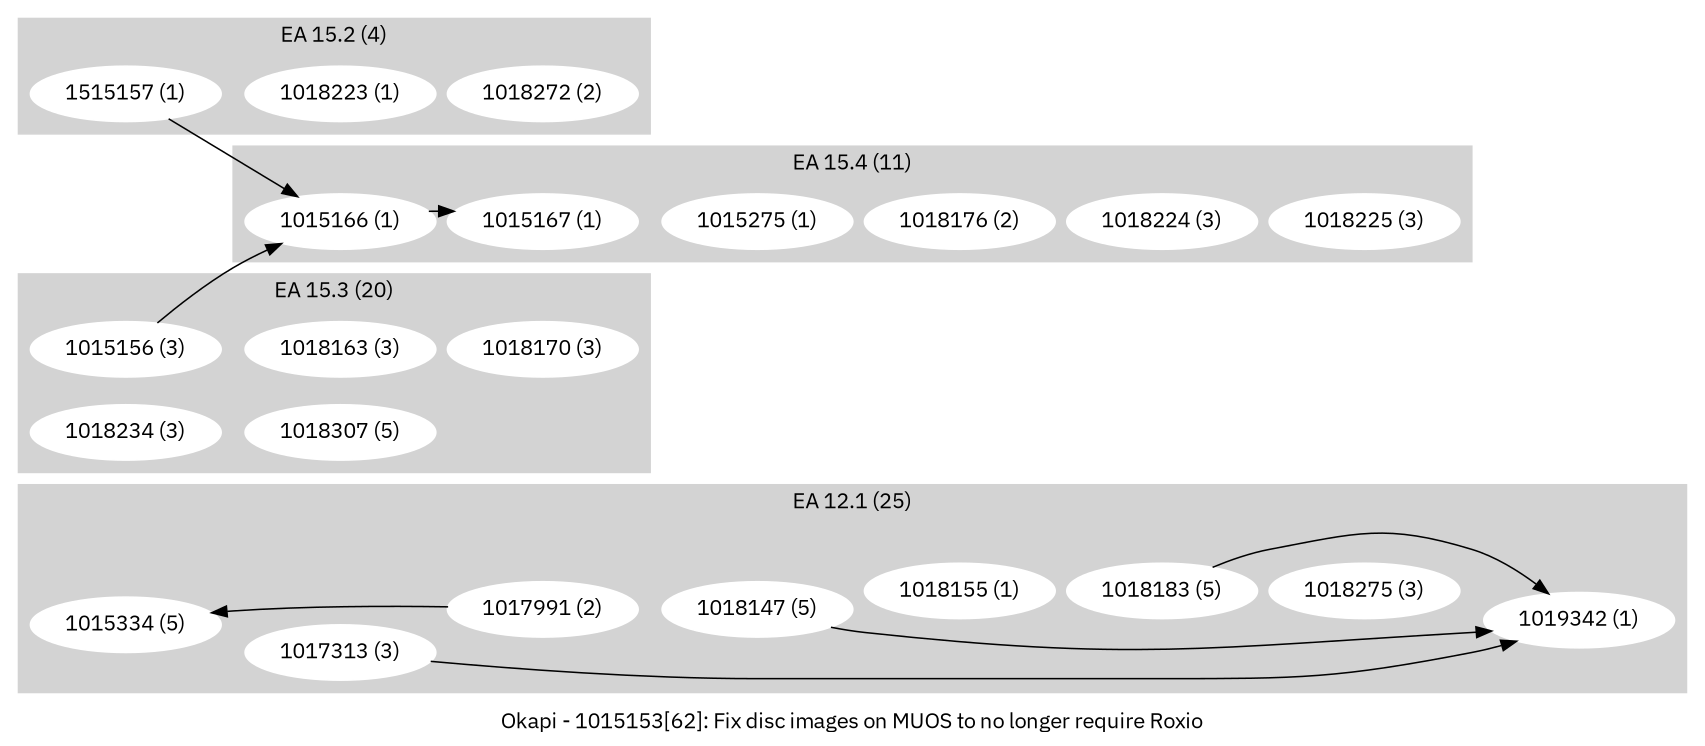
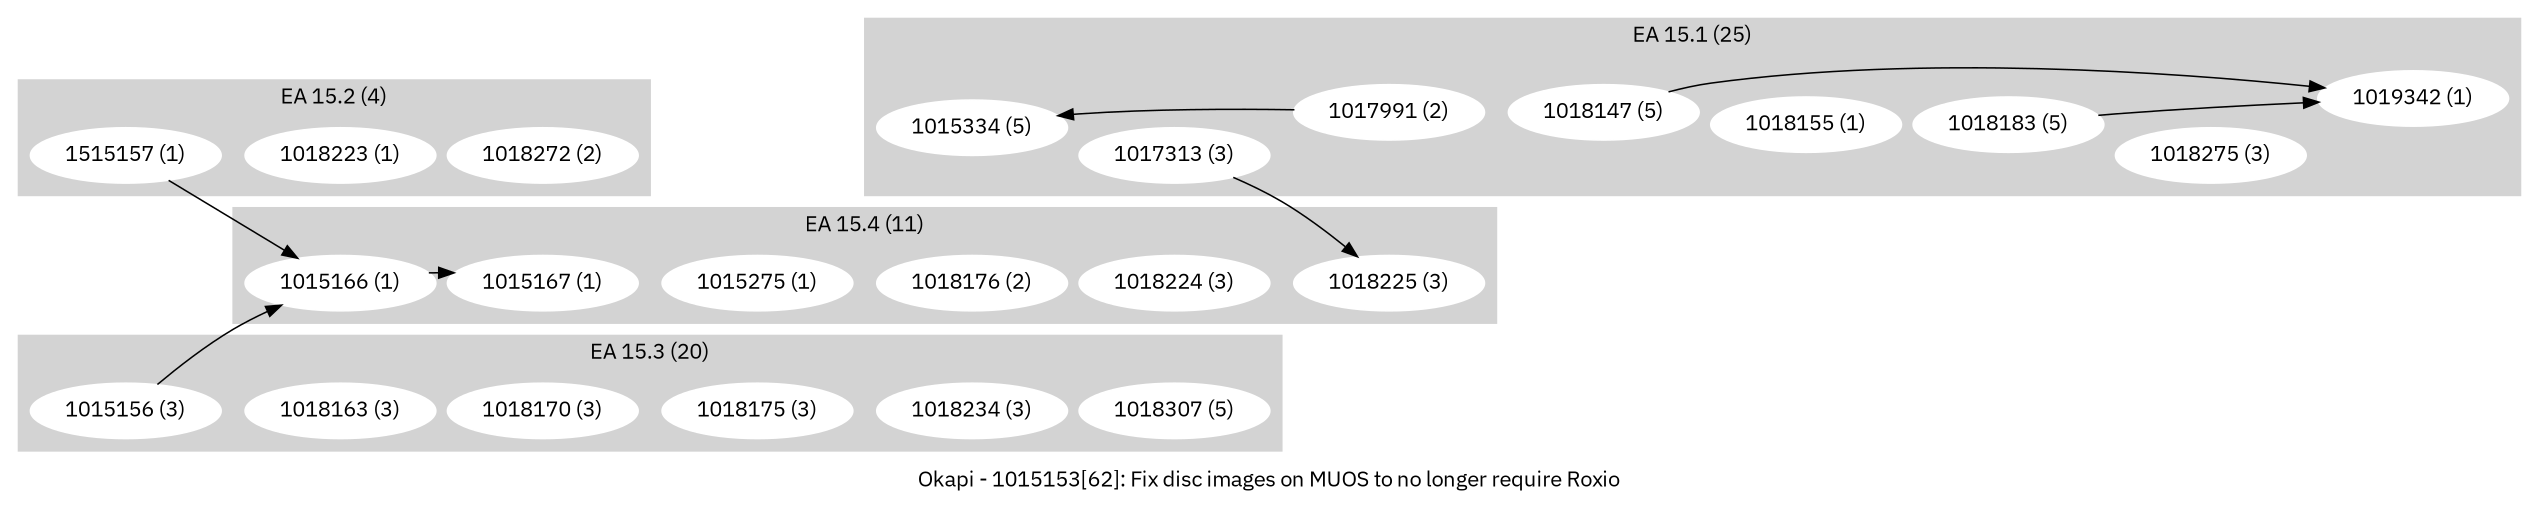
  digraph {
    fontname="IBM Plex Sans"
    label="Okapi - 1015153[62]: Fix disc images on MUOS to no longer require Roxio"
    rankdir=LR
    ranksep=.1
    node [color=white fontname="IBM Plex Sans" style=filled]
    edge [fontname="IBM Plex Sans" style=invis]
    "1015334 (5)"
    "1017313 (3)"
    "1017991 (2)"
    "1018147 (5)"
    "1018155 (1)"
    "1018183 (5)"
    "1018275 (3)"
    "1019342 (1)"
    n9 [label="1515157 (1)"]
    "1018223 (1)"
    n11 [label="1018272 (2)"]
    "1015156 (3)"
    "1018163 (3)"
    "1018170 (3)"
+   "1018175 (3)"
    "1018234 (3)"
    "1018307 (5)"
    "1015166 (1)"
    "1015167 (1)"
    "1015275 (1)"
    "1018176 (2)"
    "1018224 (3)"
    "1018225 (3)"
    subgraph cluster_1 {
      color=lightgrey
-     label="EA 12.1 (25)"
+     label="EA 15.1 (25)"
      style=filled
      "1015334 (5)"
      "1017313 (3)"
      "1017991 (2)"
      "1018147 (5)"
      "1018155 (1)"
      "1018183 (5)"
      "1018275 (3)"
      "1019342 (1)"
    }
    subgraph cluster_2 {
      color=lightgrey
      label="EA 15.2 (4)"
      style=filled
      n9
      "1018223 (1)"
      n11
    }
    subgraph cluster_3 {
      color=lightgrey
      label="EA 15.3 (20)"
      style=filled
      "1015156 (3)"
      "1018163 (3)"
      "1018170 (3)"
+     "1018175 (3)"
      "1018234 (3)"
      "1018307 (5)"
    }
    subgraph cluster_4 {
      color=lightgrey
      label="EA 15.4 (11)"
      style=filled
      "1015166 (1)"
      "1015167 (1)"
      "1015275 (1)"
      "1018176 (2)"
      "1018224 (3)"
      "1018225 (3)"
    }
    "1015334 (5)" -> "1017313 (3)"
    "1017313 (3)" -> "1017991 (2)"
-   "1017313 (3)" -> "1019342 (1)" [style=""]
+   "1017313 (3)" -> "1018225 (3)" [style=""]
    "1017991 (2)" -> "1015334 (5)" [style=""]
    "1017991 (2)" -> "1018147 (5)"
    "1018147 (5)" -> "1018155 (1)"
    "1018147 (5)" -> "1019342 (1)" [style=""]
    "1018155 (1)" -> "1018183 (5)"
    "1018183 (5)" -> "1018275 (3)"
    "1018183 (5)" -> "1019342 (1)" [style=""]
    "1018275 (3)" -> "1019342 (1)"
    n9 -> "1018223 (1)"
    n9 -> "1015166 (1)" [style=""]
    "1018223 (1)" -> n11
    "1015156 (3)" -> "1018163 (3)"
    "1015156 (3)" -> "1015166 (1)" [style=""]
    "1018163 (3)" -> "1018170 (3)"
+   "1018170 (3)" -> "1018175 (3)"
+   "1018175 (3)" -> "1018234 (3)"
    "1018234 (3)" -> "1018307 (5)"
    "1015166 (1)" -> "1015167 (1)"
    "1015166 (1)" -> "1015167 (1)" [style=""]
    "1015167 (1)" -> "1015275 (1)"
    "1015275 (1)" -> "1018176 (2)"
    "1018176 (2)" -> "1018224 (3)"
    "1018224 (3)" -> "1018225 (3)"
  }
